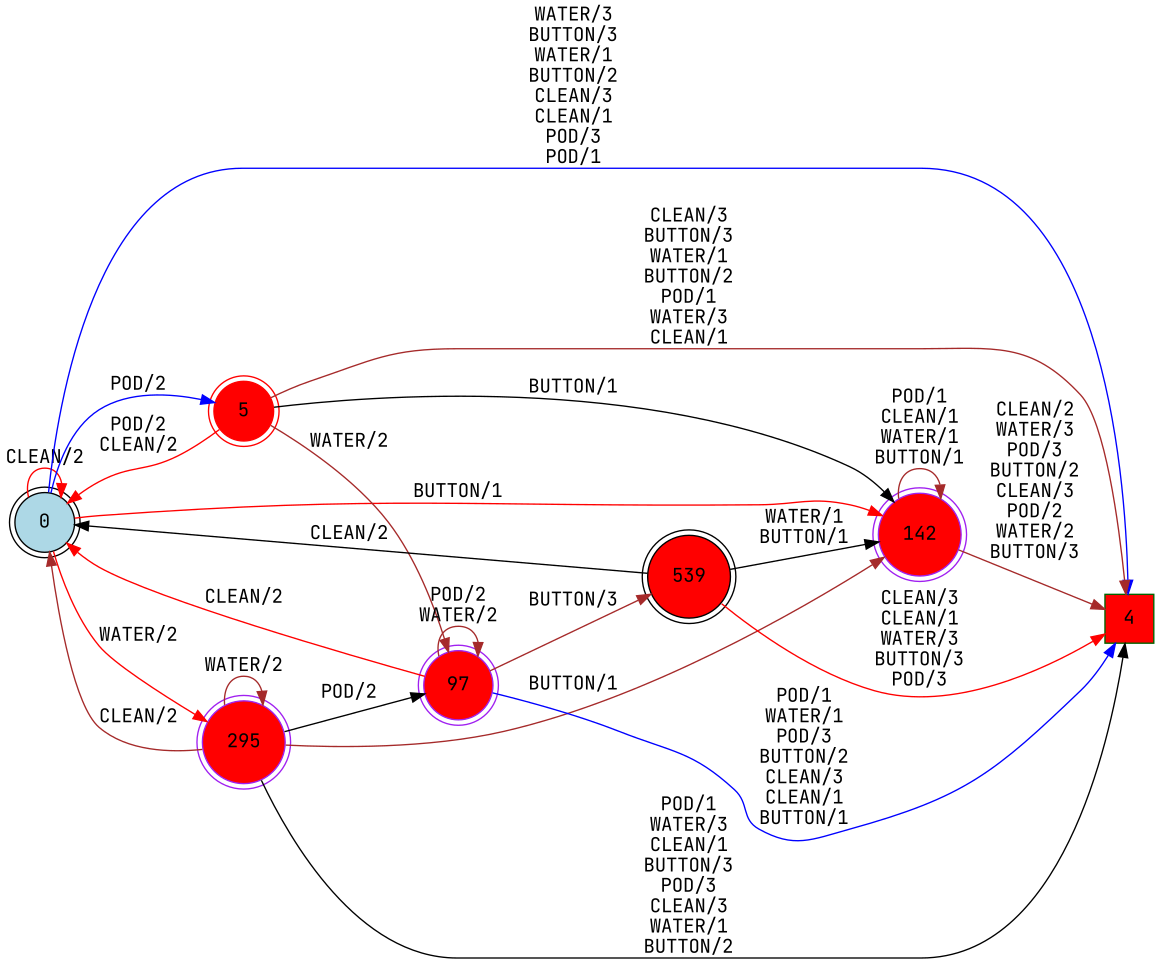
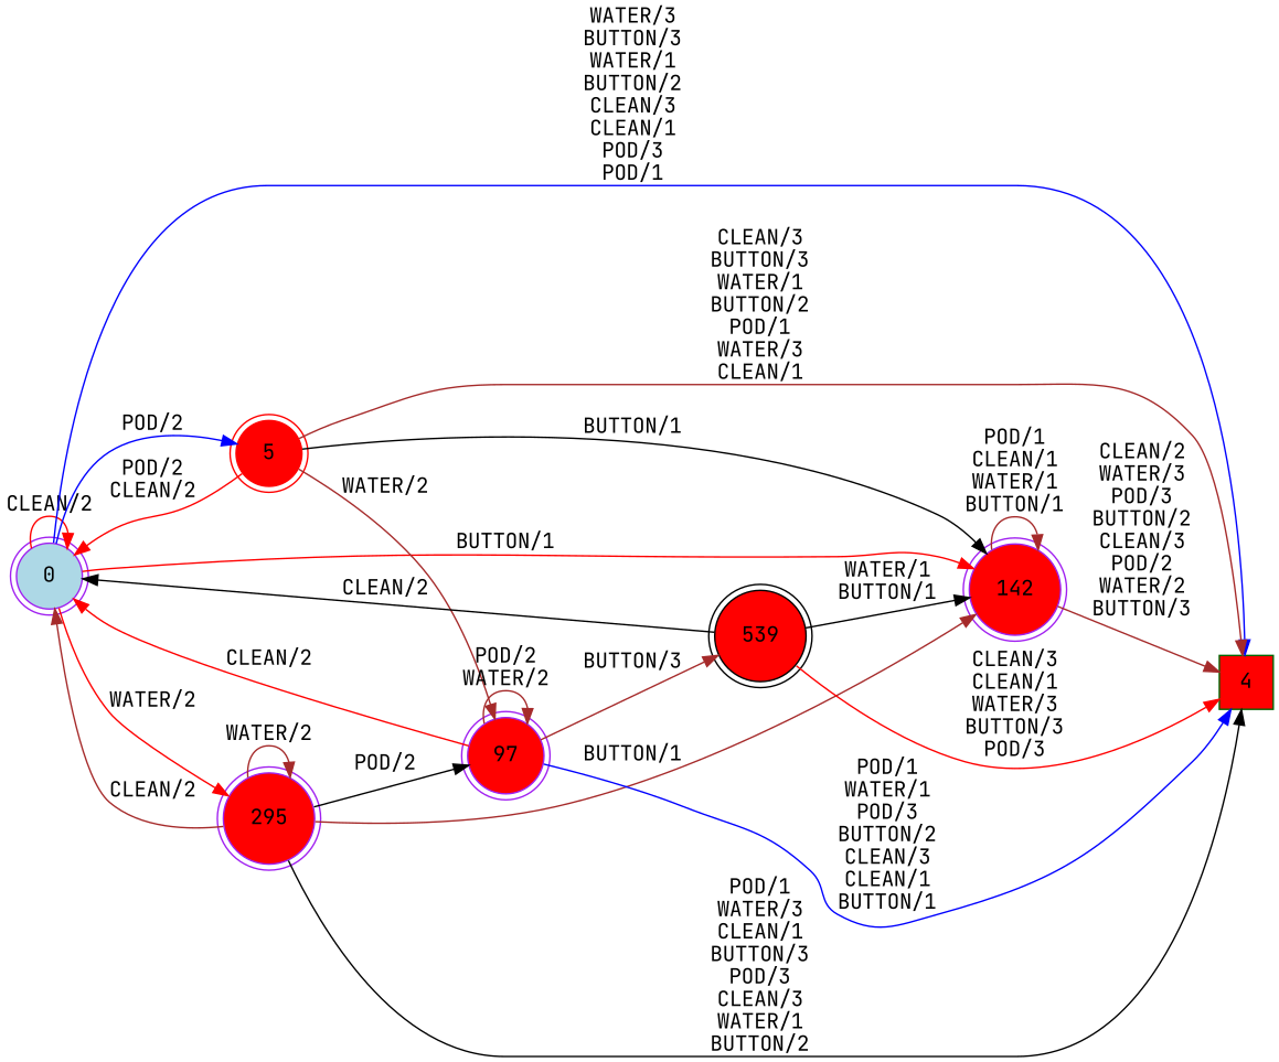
  digraph {
    rankdir=LR
    fontname="JetBrains Mono"
    node [fillcolor=red shape=doublecircle style=filled color=purple fontname="JetBrains Mono"]
    edge [color=brown fontname="JetBrains Mono"]
-   0 [fillcolor=lightblue isInitial=True color=black]
+   0 [fillcolor=lightblue isInitial=True]
    4 [shape=square color=darkgreen]
    5 [color=red]
    142
    295
    97
    539 [color=black]
    0 -> 0 [label="CLEAN/2" color=red]
    0 -> 4 [label="WATER/3\nBUTTON/3\nWATER/1\nBUTTON/2\nCLEAN/3\nCLEAN/1\nPOD/3\nPOD/1" color=blue]
    0 -> 5 [label="POD/2" color=blue]
    0 -> 142 [label="BUTTON/1" color=red]
    0 -> 295 [label="WATER/2" color=red]
    5 -> 0 [label="POD/2\nCLEAN/2" color=red]
    5 -> 4 [label="CLEAN/3\nBUTTON/3\nWATER/1\nBUTTON/2\nPOD/1\nWATER/3\nCLEAN/1"]
    5 -> 142 [label="BUTTON/1" color=black]
    5 -> 97 [label="WATER/2"]
    142 -> 4 [label="CLEAN/2\nWATER/3\nPOD/3\nBUTTON/2\nCLEAN/3\nPOD/2\nWATER/2\nBUTTON/3"]
    142 -> 142 [label="POD/1\nCLEAN/1\nWATER/1\nBUTTON/1"]
    295 -> 0 [label="CLEAN/2"]
    295 -> 4 [label="POD/1\nWATER/3\nCLEAN/1\nBUTTON/3\nPOD/3\nCLEAN/3\nWATER/1\nBUTTON/2" color=black]
    295 -> 142 [label="BUTTON/1"]
    295 -> 295 [label="WATER/2"]
    295 -> 97 [label="POD/2" color=black]
    97 -> 0 [label="CLEAN/2" color=red]
    97 -> 4 [label="POD/1\nWATER/1\nPOD/3\nBUTTON/2\nCLEAN/3\nCLEAN/1\nBUTTON/1" color=blue]
    97 -> 97 [label="POD/2\nWATER/2"]
    97 -> 539 [label="BUTTON/3"]
    539 -> 0 [label="CLEAN/2" color=black]
    539 -> 4 [label="CLEAN/3\nCLEAN/1\nWATER/3\nBUTTON/3\nPOD/3" color=red]
    539 -> 142 [label="WATER/1\nBUTTON/1" color=black]
  }
